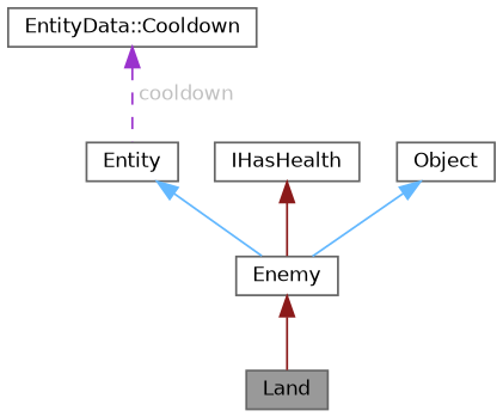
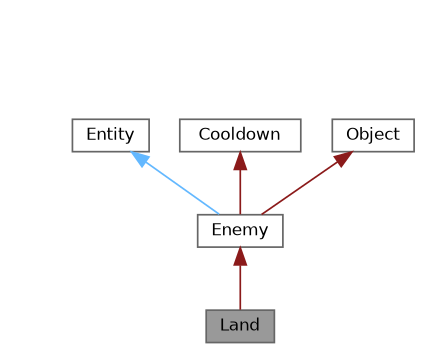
  digraph {
    node [color=gray40 fillcolor=white fontname=Helvetica fontsize=10 shape=box style=filled]
    edge [color=firebrick4 dir=back fontname=Helvetica fontsize=10 labelfontname=Helvetica labelfontsize=10 style=solid]
    n1 [fillcolor=grey60 fontcolor=black height=0.2 label=Land width=0.4]
    n2 [height=0.2 label=Enemy width=0.4]
    n3 [height=0.2 label=Entity width=0.4]
-   n4 [height=0.2 label="EntityData::Cooldown" width=0.4]
-   n5 [height=0.2 label=IHasHealth width=0.4]
+   n5 [height=0.2 label=Cooldown width=0.4]
    n6 [height=0.2 label=Object width=0.4]
    n2 -> n1
    n3 -> n2 [color=steelblue1]
-   n4 -> n3 [color=darkorchid3 fontcolor=grey label=" cooldown" style=dashed]
    n5 -> n2
-   n6 -> n2 [color=steelblue1]
+   n6 -> n2
  }
